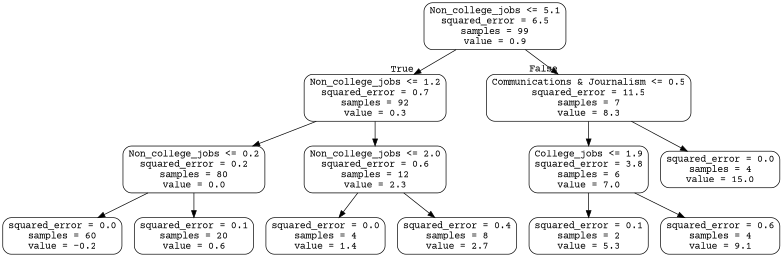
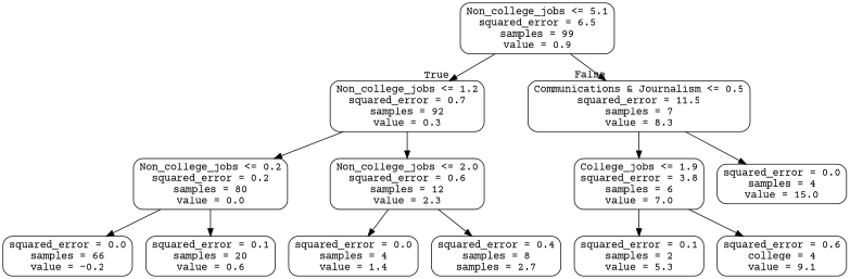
  digraph {
    fontname="Courier Prime"
    node [color=black fontname="Courier Prime" shape=box style=rounded]
    edge [fontname="Courier Prime"]
    n1 [label="Non_college_jobs <= 5.1\nsquared_error = 6.5\nsamples = 99\nvalue = 0.9"]
    n2 [label="Non_college_jobs <= 1.2\nsquared_error = 0.7\nsamples = 92\nvalue = 0.3"]
    n3 [label="Communications & Journalism <= 0.5\nsquared_error = 11.5\nsamples = 7\nvalue = 8.3"]
    n4 [label="Non_college_jobs <= 0.2\nsquared_error = 0.2\nsamples = 80\nvalue = 0.0"]
    n5 [label="Non_college_jobs <= 2.0\nsquared_error = 0.6\nsamples = 12\nvalue = 2.3"]
    n6 [label="College_jobs <= 1.9\nsquared_error = 3.8\nsamples = 6\nvalue = 7.0"]
    n7 [label="squared_error = 0.0\nsamples = 4\nvalue = 15.0"]
-   n8 [label="squared_error = 0.0\nsamples = 60\nvalue = -0.2"]
+   n8 [label="squared_error = 0.0\nsamples = 66\nvalue = -0.2"]
    n9 [label="squared_error = 0.1\nsamples = 20\nvalue = 0.6"]
    n10 [label="squared_error = 0.0\nsamples = 4\nvalue = 1.4"]
-   n11 [label="squared_error = 0.4\nsamples = 8\nvalue = 2.7"]
+   n11 [label="squared_error = 0.4\nsamples = 8\nsamples = 2.7"]
    n12 [label="squared_error = 0.1\nsamples = 2\nvalue = 5.3"]
-   n13 [label="squared_error = 0.6\nsamples = 4\nvalue = 9.1"]
+   n13 [label="squared_error = 0.6\ncollege = 4\nvalue = 9.1"]
    n1 -> n2 [headlabel=True labelangle=45 labeldistance=2.5]
    n1 -> n3 [headlabel=False labelangle=-45 labeldistance=2.5]
    n2 -> n4
    n2 -> n5
    n3 -> n6
    n3 -> n7
    n4 -> n8
    n4 -> n9
    n5 -> n10
    n5 -> n11
    n6 -> n12
    n6 -> n13
  }
